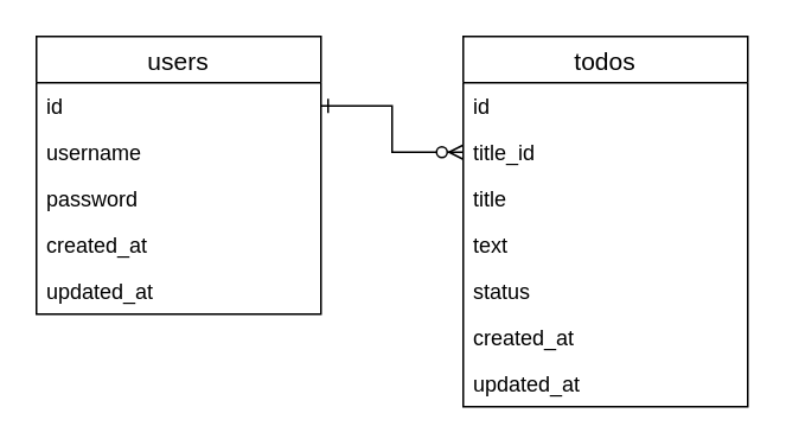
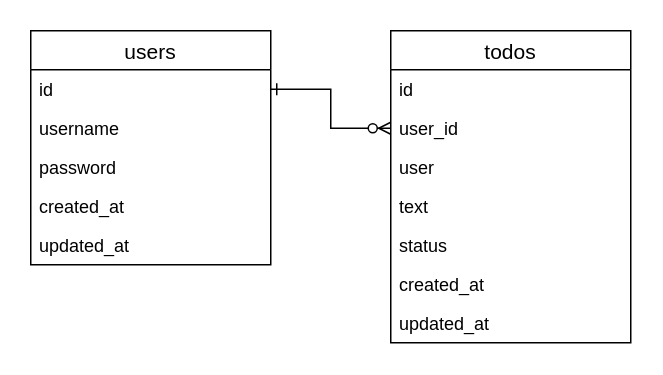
  <mxCell id="0" />
  <mxCell id="1" parent="0" />
  <mxCell id="2" value="users" style="swimlane;fontStyle=0;childLayout=stackLayout;horizontal=1;startSize=26;horizontalStack=0;resizeParent=1;resizeParentMax=0;resizeLast=0;collapsible=1;marginBottom=0;align=center;fontSize=14;" vertex="1" parent="1"><mxGeometry x="20" y="20" width="160" height="156" as="geometry"><mxRectangle x="120" y="220" width="70" height="26" as="alternateBounds" /></mxGeometry></mxCell>
  <mxCell id="3" value="id" style="text;strokeColor=none;fillColor=none;spacingLeft=4;spacingRight=4;overflow=hidden;rotatable=0;points=[[0,0.5],[1,0.5]];portConstraint=eastwest;fontSize=12;" vertex="1" parent="2"><mxGeometry y="26" width="160" height="26" as="geometry" /></mxCell>
  <mxCell id="4" value="username" style="text;strokeColor=none;fillColor=none;spacingLeft=4;spacingRight=4;overflow=hidden;rotatable=0;points=[[0,0.5],[1,0.5]];portConstraint=eastwest;fontSize=12;" vertex="1" parent="2"><mxGeometry y="52" width="160" height="26" as="geometry" /></mxCell>
  <mxCell id="5" value="password" style="text;strokeColor=none;fillColor=none;spacingLeft=4;spacingRight=4;overflow=hidden;rotatable=0;points=[[0,0.5],[1,0.5]];portConstraint=eastwest;fontSize=12;" vertex="1" parent="2"><mxGeometry y="78" width="160" height="26" as="geometry" /></mxCell>
  <mxCell id="6" value="created_at" style="text;strokeColor=none;fillColor=none;spacingLeft=4;spacingRight=4;overflow=hidden;rotatable=0;points=[[0,0.5],[1,0.5]];portConstraint=eastwest;fontSize=12;" vertex="1" parent="2"><mxGeometry y="104" width="160" height="26" as="geometry" /></mxCell>
  <mxCell id="7" value="updated_at" style="text;strokeColor=none;fillColor=none;spacingLeft=4;spacingRight=4;overflow=hidden;rotatable=0;points=[[0,0.5],[1,0.5]];portConstraint=eastwest;fontSize=12;" vertex="1" parent="2"><mxGeometry y="130" width="160" height="26" as="geometry" /></mxCell>
  <mxCell id="8" value="todos" style="swimlane;fontStyle=0;childLayout=stackLayout;horizontal=1;startSize=26;horizontalStack=0;resizeParent=1;resizeParentMax=0;resizeLast=0;collapsible=1;marginBottom=0;align=center;fontSize=14;" vertex="1" parent="1"><mxGeometry x="260" y="20" width="160" height="208" as="geometry" /></mxCell>
  <mxCell id="9" value="id" style="text;strokeColor=none;fillColor=none;spacingLeft=4;spacingRight=4;overflow=hidden;rotatable=0;points=[[0,0.5],[1,0.5]];portConstraint=eastwest;fontSize=12;" vertex="1" parent="8"><mxGeometry y="26" width="160" height="26" as="geometry" /></mxCell>
- <mxCell id="10" value="title_id" style="text;strokeColor=none;fillColor=none;spacingLeft=4;spacingRight=4;overflow=hidden;rotatable=0;points=[[0,0.5],[1,0.5]];portConstraint=eastwest;fontSize=12;" vertex="1" parent="8"><mxGeometry y="52" width="160" height="26" as="geometry" /></mxCell>
- <mxCell id="11" value="title" style="text;strokeColor=none;fillColor=none;spacingLeft=4;spacingRight=4;overflow=hidden;rotatable=0;points=[[0,0.5],[1,0.5]];portConstraint=eastwest;fontSize=12;" vertex="1" parent="8"><mxGeometry y="78" width="160" height="26" as="geometry" /></mxCell>
+ <mxCell id="10" value="user_id" style="text;strokeColor=none;fillColor=none;spacingLeft=4;spacingRight=4;overflow=hidden;rotatable=0;points=[[0,0.5],[1,0.5]];portConstraint=eastwest;fontSize=12;" vertex="1" parent="8"><mxGeometry y="52" width="160" height="26" as="geometry" /></mxCell>
+ <mxCell id="11" value="user" style="text;strokeColor=none;fillColor=none;spacingLeft=4;spacingRight=4;overflow=hidden;rotatable=0;points=[[0,0.5],[1,0.5]];portConstraint=eastwest;fontSize=12;" vertex="1" parent="8"><mxGeometry y="78" width="160" height="26" as="geometry" /></mxCell>
  <mxCell id="12" value="text" style="text;strokeColor=none;fillColor=none;spacingLeft=4;spacingRight=4;overflow=hidden;rotatable=0;points=[[0,0.5],[1,0.5]];portConstraint=eastwest;fontSize=12;" vertex="1" parent="8"><mxGeometry y="104" width="160" height="26" as="geometry" /></mxCell>
  <mxCell id="13" value="status" style="text;strokeColor=none;fillColor=none;spacingLeft=4;spacingRight=4;overflow=hidden;rotatable=0;points=[[0,0.5],[1,0.5]];portConstraint=eastwest;fontSize=12;" vertex="1" parent="8"><mxGeometry y="130" width="160" height="26" as="geometry" /></mxCell>
  <mxCell id="14" value="created_at" style="text;strokeColor=none;fillColor=none;spacingLeft=4;spacingRight=4;overflow=hidden;rotatable=0;points=[[0,0.5],[1,0.5]];portConstraint=eastwest;fontSize=12;" vertex="1" parent="8"><mxGeometry y="156" width="160" height="26" as="geometry" /></mxCell>
  <mxCell id="15" value="updated_at" style="text;strokeColor=none;fillColor=none;spacingLeft=4;spacingRight=4;overflow=hidden;rotatable=0;points=[[0,0.5],[1,0.5]];portConstraint=eastwest;fontSize=12;" vertex="1" parent="8"><mxGeometry y="182" width="160" height="26" as="geometry" /></mxCell>
  <mxCell id="16" style="edgeStyle=orthogonalEdgeStyle;rounded=0;orthogonalLoop=1;jettySize=auto;html=1;startArrow=ERone;startFill=0;endArrow=ERzeroToMany;endFill=1;" edge="1" parent="1" source="3" target="10"><mxGeometry relative="1" as="geometry" /></mxCell>
